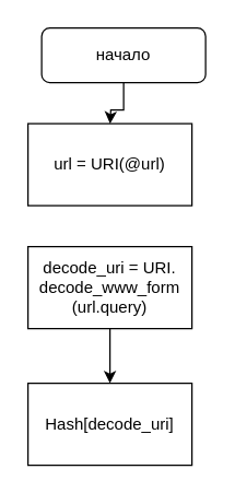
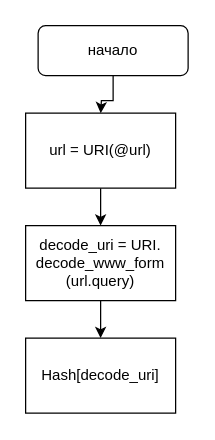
  <mxCell id="0" />
  <mxCell id="1" parent="0" />
  <mxCell id="2" value="" style="edgeStyle=orthogonalEdgeStyle;rounded=0;orthogonalLoop=1;jettySize=auto;html=1;" edge="1" parent="1" source="3"><mxGeometry relative="1" as="geometry"><mxPoint x="80.059" y="90.039" as="targetPoint" /></mxGeometry></mxCell>
  <mxCell id="3" value="начало" style="rounded=1;whiteSpace=wrap;html=1;" vertex="1" parent="1"><mxGeometry x="30" y="20" width="120" height="40" as="geometry" /></mxCell>
+ <mxCell id="4" value="" style="edgeStyle=orthogonalEdgeStyle;rounded=0;orthogonalLoop=1;jettySize=auto;html=1;" edge="1" parent="1" source="5" target="7"><mxGeometry relative="1" as="geometry" /></mxCell>
  <mxCell id="5" value="url = URI(@url)" style="rounded=0;whiteSpace=wrap;html=1;" vertex="1" parent="1"><mxGeometry x="20" y="90" width="120" height="60" as="geometry" /></mxCell>
  <mxCell id="6" value="" style="edgeStyle=orthogonalEdgeStyle;rounded=0;orthogonalLoop=1;jettySize=auto;html=1;" edge="1" parent="1" source="7" target="8"><mxGeometry relative="1" as="geometry" /></mxCell>
  <mxCell id="7" value="&lt;div&gt;decode_uri = URI.&lt;/div&gt;&lt;div&gt;decode_www_form&lt;/div&gt;&lt;div&gt;(url.query)&lt;br&gt;&lt;/div&gt;" style="rounded=0;whiteSpace=wrap;html=1;" vertex="1" parent="1"><mxGeometry x="20" y="180" width="120" height="60" as="geometry" /></mxCell>
- <mxCell id="8" value="Hash[decode_uri]" style="rounded=0;whiteSpace=wrap;html=1;" vertex="1" parent="1"><mxGeometry x="20" y="280" width="120" height="60" as="geometry" /></mxCell>
+ <mxCell id="8" value="Hash[decode_uri]" style="rounded=0;whiteSpace=wrap;html=1;" vertex="1" parent="1"><mxGeometry x="20" y="270" width="120" height="60" as="geometry" /></mxCell>
